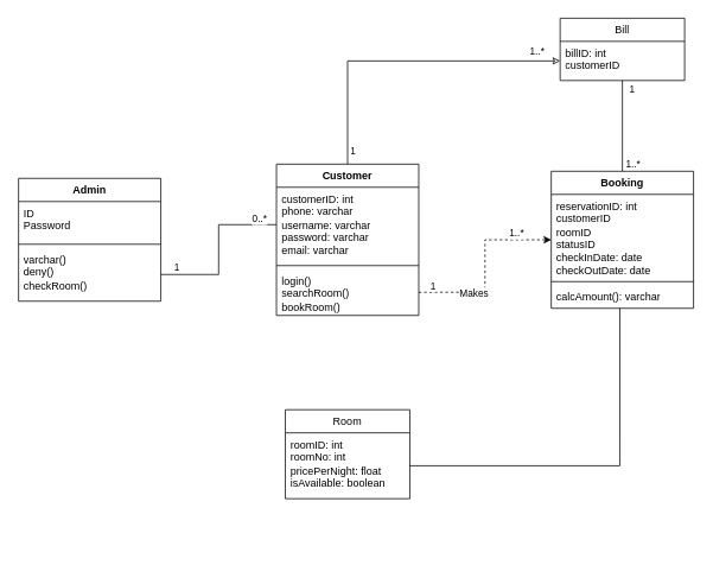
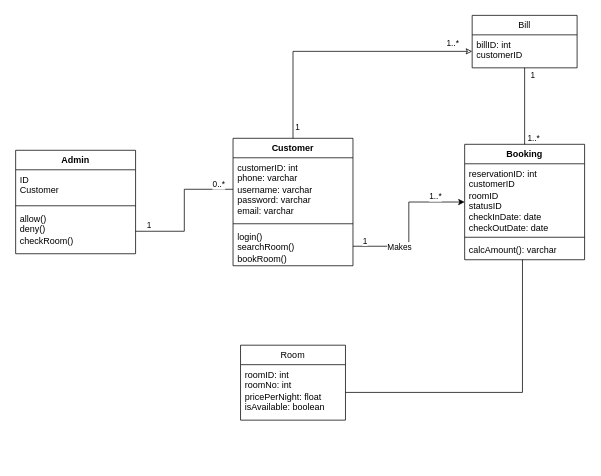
  <mxCell id="0" />
  <mxCell id="1" parent="0" />
  <mxCell id="2" value="" style="group" vertex="1" connectable="0" parent="1"><mxGeometry x="20" y="20" width="759" height="593" as="geometry" /></mxCell>
  <mxCell id="3" value="" style="group" vertex="1" connectable="0" parent="2"><mxGeometry width="759" height="540" as="geometry" /></mxCell>
  <mxCell id="4" value="Customer" style="swimlane;fontStyle=1;align=center;verticalAlign=top;childLayout=stackLayout;horizontal=1;startSize=26;horizontalStack=0;resizeParent=1;resizeParentMax=0;resizeLast=0;collapsible=1;marginBottom=0;whiteSpace=wrap;html=1;" vertex="1" parent="3"><mxGeometry x="290" y="164" width="160" height="170" as="geometry" /></mxCell>
  <mxCell id="5" value="customerID: int&lt;br&gt;phone: varchar&lt;br&gt;username: varchar&lt;br&gt;password: varchar&lt;br&gt;email: varchar" style="text;strokeColor=none;fillColor=none;align=left;verticalAlign=top;spacingLeft=4;spacingRight=4;overflow=hidden;rotatable=0;points=[[0,0.5],[1,0.5]];portConstraint=eastwest;whiteSpace=wrap;html=1;" vertex="1" parent="4"><mxGeometry y="26" width="160" height="84" as="geometry" /></mxCell>
  <mxCell id="6" value="" style="line;strokeWidth=1;fillColor=none;align=left;verticalAlign=middle;spacingTop=-1;spacingLeft=3;spacingRight=3;rotatable=0;labelPosition=right;points=[];portConstraint=eastwest;strokeColor=inherit;" vertex="1" parent="4"><mxGeometry y="110" width="160" height="8" as="geometry" /></mxCell>
  <mxCell id="7" value="login()&lt;br&gt;searchRoom()&lt;br&gt;bookRoom()" style="text;strokeColor=none;fillColor=none;align=left;verticalAlign=top;spacingLeft=4;spacingRight=4;overflow=hidden;rotatable=0;points=[[0,0.5],[1,0.5]];portConstraint=eastwest;whiteSpace=wrap;html=1;" vertex="1" parent="4"><mxGeometry y="118" width="160" height="52" as="geometry" /></mxCell>
  <mxCell id="8" value="Booking" style="swimlane;fontStyle=1;align=center;verticalAlign=top;childLayout=stackLayout;horizontal=1;startSize=26;horizontalStack=0;resizeParent=1;resizeParentMax=0;resizeLast=0;collapsible=1;marginBottom=0;whiteSpace=wrap;html=1;" vertex="1" parent="3"><mxGeometry x="599" y="172" width="160" height="154" as="geometry" /></mxCell>
  <mxCell id="9" value="reservationID: int&lt;br&gt;customerID&lt;br&gt;roomID&lt;br&gt;statusID&lt;br&gt;checkInDate: date&lt;br&gt;checkOutDate: date" style="text;strokeColor=none;fillColor=none;align=left;verticalAlign=top;spacingLeft=4;spacingRight=4;overflow=hidden;rotatable=0;points=[[0,0.5],[1,0.5]];portConstraint=eastwest;whiteSpace=wrap;html=1;" vertex="1" parent="8"><mxGeometry y="26" width="160" height="94" as="geometry" /></mxCell>
  <mxCell id="10" value="" style="line;strokeWidth=1;fillColor=none;align=left;verticalAlign=middle;spacingTop=-1;spacingLeft=3;spacingRight=3;rotatable=0;labelPosition=right;points=[];portConstraint=eastwest;strokeColor=inherit;" vertex="1" parent="8"><mxGeometry y="120" width="160" height="8" as="geometry" /></mxCell>
  <mxCell id="11" value="calcAmount(): varchar" style="text;strokeColor=none;fillColor=none;align=left;verticalAlign=top;spacingLeft=4;spacingRight=4;overflow=hidden;rotatable=0;points=[[0,0.5],[1,0.5]];portConstraint=eastwest;whiteSpace=wrap;html=1;" vertex="1" parent="8"><mxGeometry y="128" width="160" height="26" as="geometry" /></mxCell>
- <mxCell id="12" style="edgeStyle=orthogonalEdgeStyle;rounded=0;orthogonalLoop=1;jettySize=auto;html=1;exitX=1;exitY=0.5;exitDx=0;exitDy=0;dashed=1;" edge="1" parent="3" source="7" target="8"><mxGeometry relative="1" as="geometry"><mxPoint x="609" y="248" as="targetPoint" /></mxGeometry></mxCell>
+ <mxCell id="12" style="edgeStyle=orthogonalEdgeStyle;rounded=0;orthogonalLoop=1;jettySize=auto;html=1;exitX=1;exitY=0.5;exitDx=0;exitDy=0;" edge="1" parent="3" source="7" target="8"><mxGeometry relative="1" as="geometry"><mxPoint x="609" y="248" as="targetPoint" /></mxGeometry></mxCell>
  <mxCell id="13" value="Makes" style="edgeLabel;html=1;align=center;verticalAlign=middle;resizable=0;points=[];" vertex="1" connectable="0" parent="12"><mxGeometry x="-0.409" relative="1" as="geometry"><mxPoint as="offset" /></mxGeometry></mxCell>
  <mxCell id="14" value="1..*" style="edgeLabel;html=1;align=center;verticalAlign=middle;resizable=0;points=[];" vertex="1" connectable="0" parent="12"><mxGeometry x="0.618" y="1" relative="1" as="geometry"><mxPoint y="-7" as="offset" /></mxGeometry></mxCell>
  <mxCell id="15" value="1" style="edgeLabel;html=1;align=center;verticalAlign=middle;resizable=0;points=[];" vertex="1" connectable="0" parent="12"><mxGeometry x="-0.853" y="1" relative="1" as="geometry"><mxPoint y="-7" as="offset" /></mxGeometry></mxCell>
  <mxCell id="16" value="Room" style="swimlane;fontStyle=0;childLayout=stackLayout;horizontal=1;startSize=26;fillColor=none;horizontalStack=0;resizeParent=1;resizeParentMax=0;resizeLast=0;collapsible=1;marginBottom=0;whiteSpace=wrap;html=1;" vertex="1" parent="3"><mxGeometry x="300" y="440" width="140" height="100" as="geometry" /></mxCell>
  <mxCell id="17" value="roomID: int&lt;br&gt;roomNo: int&lt;br&gt;pricePerNight: float&lt;br&gt;isAvailable: boolean" style="text;strokeColor=none;fillColor=none;align=left;verticalAlign=top;spacingLeft=4;spacingRight=4;overflow=hidden;rotatable=0;points=[[0,0.5],[1,0.5]];portConstraint=eastwest;whiteSpace=wrap;html=1;" vertex="1" parent="16"><mxGeometry y="26" width="140" height="74" as="geometry" /></mxCell>
  <mxCell id="18" style="edgeStyle=orthogonalEdgeStyle;rounded=0;orthogonalLoop=1;jettySize=auto;html=1;entryX=0.482;entryY=1;entryDx=0;entryDy=0;entryPerimeter=0;endArrow=none;endFill=0;" edge="1" parent="3" source="17" target="11"><mxGeometry relative="1" as="geometry" /></mxCell>
  <mxCell id="19" value="Admin" style="swimlane;fontStyle=1;align=center;verticalAlign=top;childLayout=stackLayout;horizontal=1;startSize=26;horizontalStack=0;resizeParent=1;resizeParentMax=0;resizeLast=0;collapsible=1;marginBottom=0;whiteSpace=wrap;html=1;" vertex="1" parent="3"><mxGeometry y="180" width="160" height="138" as="geometry" /></mxCell>
- <mxCell id="20" value="ID&lt;br&gt;Password" style="text;strokeColor=none;fillColor=none;align=left;verticalAlign=top;spacingLeft=4;spacingRight=4;overflow=hidden;rotatable=0;points=[[0,0.5],[1,0.5]];portConstraint=eastwest;whiteSpace=wrap;html=1;" vertex="1" parent="19"><mxGeometry y="26" width="160" height="44" as="geometry" /></mxCell>
+ <mxCell id="20" value="ID&lt;br&gt;Customer" style="text;strokeColor=none;fillColor=none;align=left;verticalAlign=top;spacingLeft=4;spacingRight=4;overflow=hidden;rotatable=0;points=[[0,0.5],[1,0.5]];portConstraint=eastwest;whiteSpace=wrap;html=1;" vertex="1" parent="19"><mxGeometry y="26" width="160" height="44" as="geometry" /></mxCell>
  <mxCell id="21" value="" style="line;strokeWidth=1;fillColor=none;align=left;verticalAlign=middle;spacingTop=-1;spacingLeft=3;spacingRight=3;rotatable=0;labelPosition=right;points=[];portConstraint=eastwest;strokeColor=inherit;" vertex="1" parent="19"><mxGeometry y="70" width="160" height="8" as="geometry" /></mxCell>
- <mxCell id="22" value="varchar()&lt;br&gt;deny()&lt;br&gt;checkRoom()" style="text;strokeColor=none;fillColor=none;align=left;verticalAlign=top;spacingLeft=4;spacingRight=4;overflow=hidden;rotatable=0;points=[[0,0.5],[1,0.5]];portConstraint=eastwest;whiteSpace=wrap;html=1;" vertex="1" parent="19"><mxGeometry y="78" width="160" height="60" as="geometry" /></mxCell>
+ <mxCell id="22" value="allow()&lt;br&gt;deny()&lt;br&gt;checkRoom()" style="text;strokeColor=none;fillColor=none;align=left;verticalAlign=top;spacingLeft=4;spacingRight=4;overflow=hidden;rotatable=0;points=[[0,0.5],[1,0.5]];portConstraint=eastwest;whiteSpace=wrap;html=1;" vertex="1" parent="19"><mxGeometry y="78" width="160" height="60" as="geometry" /></mxCell>
  <mxCell id="23" style="edgeStyle=orthogonalEdgeStyle;rounded=0;orthogonalLoop=1;jettySize=auto;html=1;endArrow=none;endFill=0;" edge="1" parent="3" source="22" target="5"><mxGeometry relative="1" as="geometry" /></mxCell>
  <mxCell id="24" value="1" style="edgeLabel;html=1;align=center;verticalAlign=middle;resizable=0;points=[];" vertex="1" connectable="0" parent="23"><mxGeometry x="-0.817" y="3" relative="1" as="geometry"><mxPoint y="-6" as="offset" /></mxGeometry></mxCell>
  <mxCell id="25" value="0..*" style="edgeLabel;html=1;align=center;verticalAlign=middle;resizable=0;points=[];" vertex="1" connectable="0" parent="23"><mxGeometry x="0.817" y="1" relative="1" as="geometry"><mxPoint x="-3" y="-6" as="offset" /></mxGeometry></mxCell>
  <mxCell id="26" value="Bill" style="swimlane;fontStyle=0;childLayout=stackLayout;horizontal=1;startSize=26;fillColor=none;horizontalStack=0;resizeParent=1;resizeParentMax=0;resizeLast=0;collapsible=1;marginBottom=0;whiteSpace=wrap;html=1;" vertex="1" parent="3"><mxGeometry x="609" width="140" height="70" as="geometry" /></mxCell>
  <mxCell id="27" value="billID: int&lt;br&gt;customerID" style="text;strokeColor=none;fillColor=none;align=left;verticalAlign=top;spacingLeft=4;spacingRight=4;overflow=hidden;rotatable=0;points=[[0,0.5],[1,0.5]];portConstraint=eastwest;whiteSpace=wrap;html=1;" vertex="1" parent="26"><mxGeometry y="26" width="140" height="44" as="geometry" /></mxCell>
  <mxCell id="28" style="edgeStyle=orthogonalEdgeStyle;rounded=0;orthogonalLoop=1;jettySize=auto;html=1;entryX=0;entryY=0.5;entryDx=0;entryDy=0;endArrow=classic;endFill=0;" edge="1" parent="3" source="4" target="27"><mxGeometry relative="1" as="geometry" /></mxCell>
  <mxCell id="29" value="1" style="edgeLabel;html=1;align=center;verticalAlign=middle;resizable=0;points=[];" vertex="1" connectable="0" parent="28"><mxGeometry x="-0.912" relative="1" as="geometry"><mxPoint x="5" as="offset" /></mxGeometry></mxCell>
  <mxCell id="30" value="1..*" style="edgeLabel;html=1;align=center;verticalAlign=middle;resizable=0;points=[];" vertex="1" connectable="0" parent="28"><mxGeometry x="0.85" y="1" relative="1" as="geometry"><mxPoint y="-10" as="offset" /></mxGeometry></mxCell>
  <mxCell id="31" style="edgeStyle=orthogonalEdgeStyle;rounded=0;orthogonalLoop=1;jettySize=auto;html=1;endArrow=none;endFill=0;" edge="1" parent="3" source="8" target="26"><mxGeometry relative="1" as="geometry"><mxPoint x="679" y="70" as="targetPoint" /></mxGeometry></mxCell>
  <mxCell id="32" value="1..*" style="edgeLabel;html=1;align=center;verticalAlign=middle;resizable=0;points=[];" vertex="1" connectable="0" parent="31"><mxGeometry x="-0.82" y="-1" relative="1" as="geometry"><mxPoint x="10" as="offset" /></mxGeometry></mxCell>
  <mxCell id="33" value="1" style="edgeLabel;html=1;align=center;verticalAlign=middle;resizable=0;points=[];" vertex="1" connectable="0" parent="31"><mxGeometry x="0.819" relative="1" as="geometry"><mxPoint x="10" as="offset" /></mxGeometry></mxCell>
